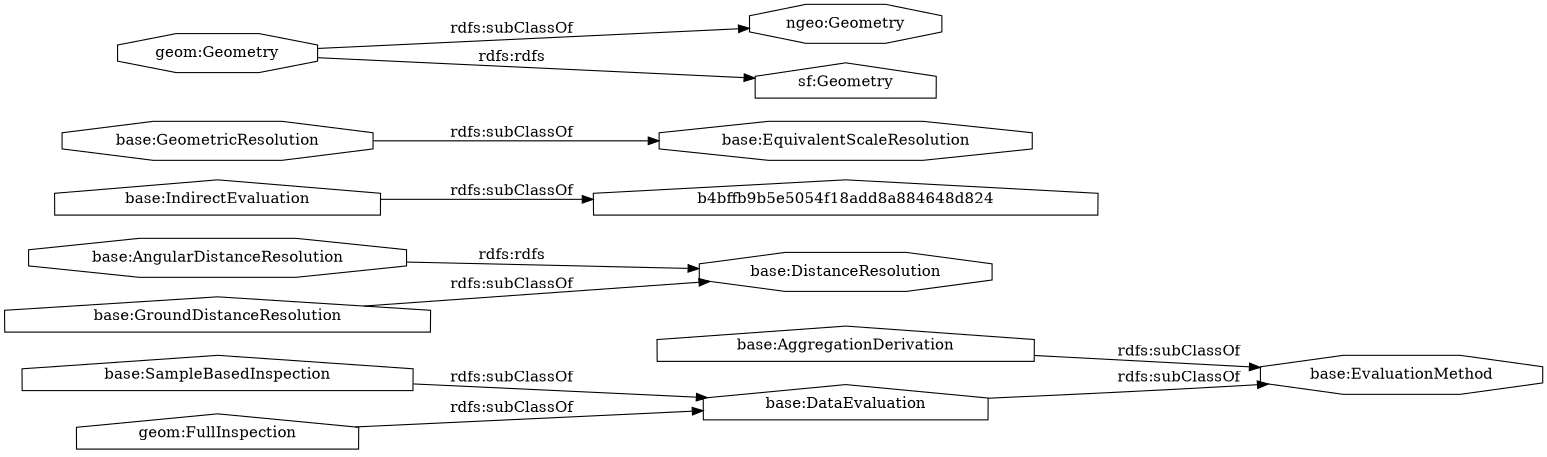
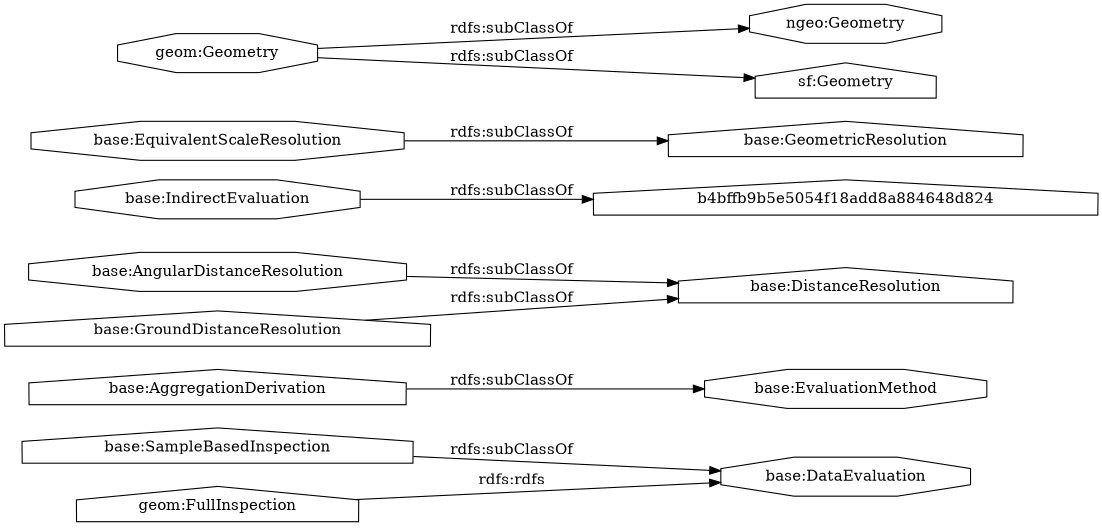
  digraph {
    rankdir=LR
    node [color=black shape=house]
-   "base:DataEvaluation"
+   "base:DataEvaluation" [shape=octagon]
    "base:SampleBasedInspection"
    "base:EvaluationMethod" [shape=octagon]
    "base:AggregationDerivation"
    "base:AngularDistanceResolution" [shape=octagon]
-   "base:DistanceResolution" [shape=octagon]
-   "base:IndirectEvaluation"
+   "base:DistanceResolution"
+   "base:IndirectEvaluation" [shape=octagon]
    b4bffb9b5e5054f18add8a884648d824
    "base:EquivalentScaleResolution" [shape=octagon]
-   "base:GeometricResolution" [shape=octagon]
+   "base:GeometricResolution"
    n11 [label="geom:FullInspection"]
    "base:GroundDistanceResolution"
    "geom:Geometry" [shape=octagon]
    "ngeo:Geometry" [shape=octagon]
    "sf:Geometry"
-   "base:DataEvaluation" -> "base:EvaluationMethod" [label="rdfs:subClassOf"]
    "base:SampleBasedInspection" -> "base:DataEvaluation" [label="rdfs:subClassOf"]
    "base:AggregationDerivation" -> "base:EvaluationMethod" [label="rdfs:subClassOf"]
-   "base:AngularDistanceResolution" -> "base:DistanceResolution" [label="rdfs:rdfs"]
+   "base:AngularDistanceResolution" -> "base:DistanceResolution" [label="rdfs:subClassOf"]
    "base:IndirectEvaluation" -> b4bffb9b5e5054f18add8a884648d824 [label="rdfs:subClassOf"]
-   "base:GeometricResolution" -> "base:EquivalentScaleResolution" [label="rdfs:subClassOf"]
-   n11 -> "base:DataEvaluation" [label="rdfs:subClassOf"]
+   "base:EquivalentScaleResolution" -> "base:GeometricResolution" [label="rdfs:subClassOf"]
+   n11 -> "base:DataEvaluation" [label="rdfs:rdfs"]
    "base:GroundDistanceResolution" -> "base:DistanceResolution" [label="rdfs:subClassOf"]
    "geom:Geometry" -> "ngeo:Geometry" [label="rdfs:subClassOf"]
-   "geom:Geometry" -> "sf:Geometry" [label="rdfs:rdfs"]
+   "geom:Geometry" -> "sf:Geometry" [label="rdfs:subClassOf"]
  }
